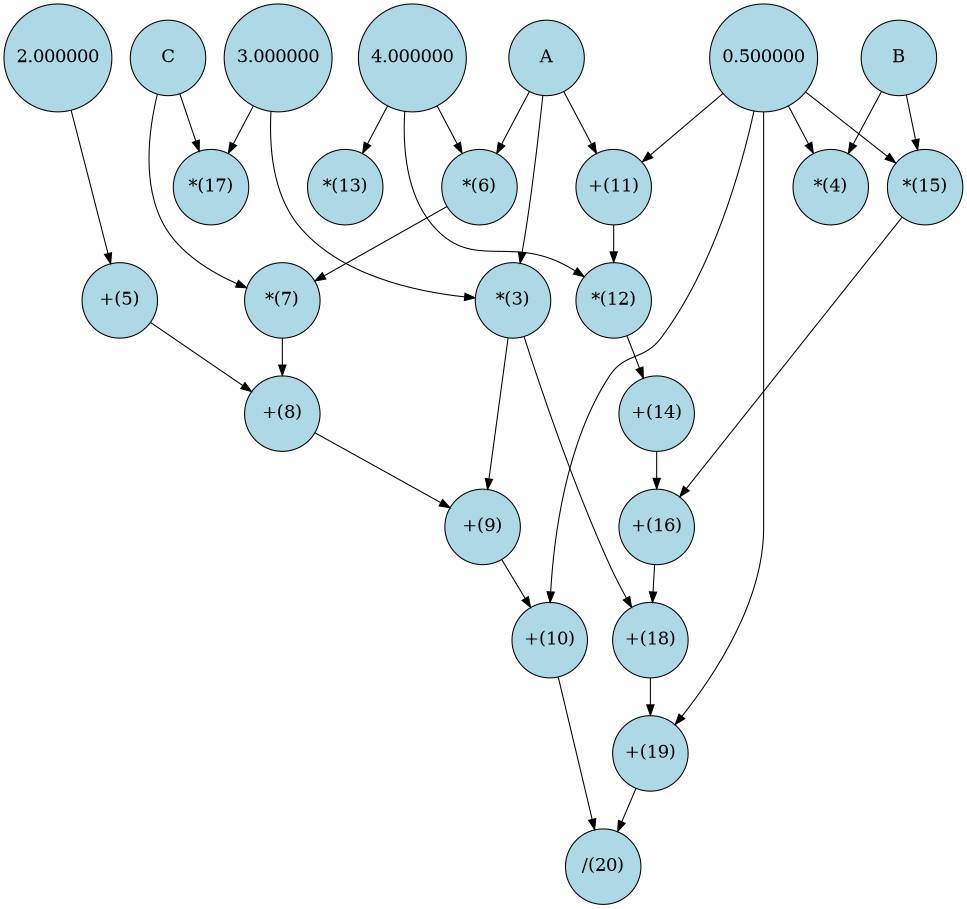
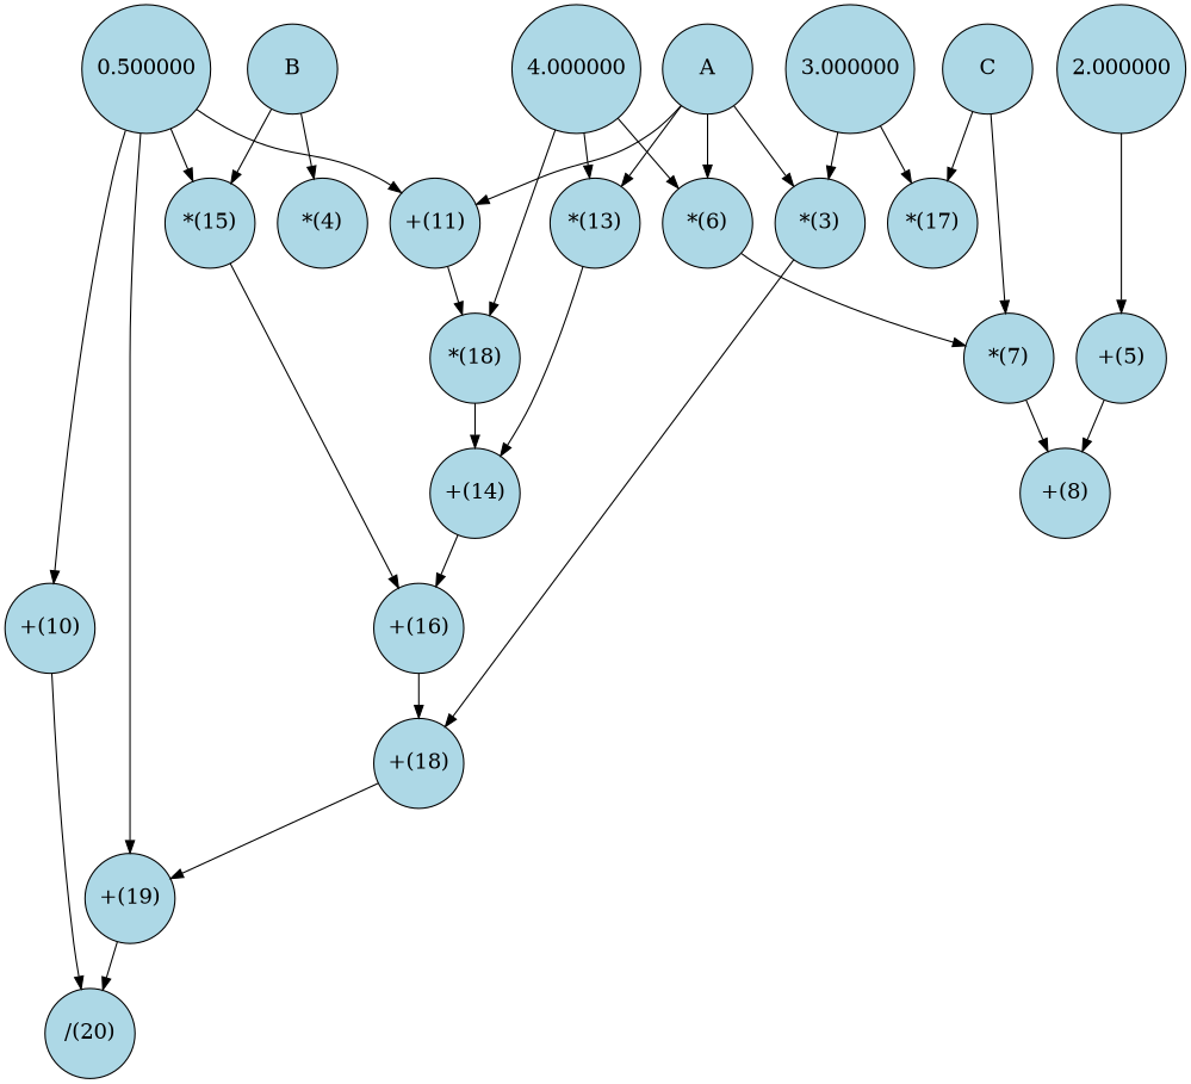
  digraph {
    node [fillcolor=lightblue fontsize=17 shape=circle style=filled]
    A [height=1 width=1]
    3.000000 [height=1 width=1]
    B [height=1 width=1]
    0.500000 [height=1 width=1]
    2.000000 [height=1 width=1]
    4.000000 [height=1 width=1]
    C [height=1 width=1]
    "*(3)" [height=1 width=1]
    "*(6)" [height=1 width=1]
    "+(11)" [height=1 width=1]
    "*(13)" [height=1 width=1]
    "*(17)" [height=1 width=1]
    "*(4)" [height=1 width=1]
    "*(15)" [height=1 width=1]
    "+(10)" [height=1 width=1]
    "+(19)" [height=1 width=1]
    "+(5)" [height=1 width=1]
-   "*(12)" [height=1 width=1]
+   "*(12)" [height=1 width=1 label="*(18)"]
    "*(7)" [height=1 width=1]
-   "+(9)" [height=1 width=1]
    "+(18)" [height=1 width=1]
    "+(14)" [height=1 width=1]
    "+(16)" [height=1 width=1]
    "/(20)" [height=1 width=1]
    "+(8)" [height=1 width=1]
    subgraph sub_1 {
      rank=same
      A
      3.000000
      B
      0.500000
      2.000000
      4.000000
      C
    }
    A -> "*(3)"
    A -> "*(6)"
    A -> "+(11)"
+   A -> "*(13)"
    3.000000 -> "*(3)"
    3.000000 -> "*(17)"
    B -> "*(4)"
    B -> "*(15)"
    0.500000 -> "+(11)"
-   0.500000 -> "*(4)"
    0.500000 -> "*(15)"
    0.500000 -> "+(10)"
    0.500000 -> "+(19)"
    2.000000 -> "+(5)"
    4.000000 -> "*(6)"
    4.000000 -> "*(13)"
    4.000000 -> "*(12)"
    C -> "*(17)"
    C -> "*(7)"
-   "*(3)" -> "+(9)"
    "*(3)" -> "+(18)"
    "*(6)" -> "*(7)"
    "+(11)" -> "*(12)"
+   "*(13)" -> "+(14)"
    "*(15)" -> "+(16)"
    "+(10)" -> "/(20)"
    "+(19)" -> "/(20)"
    "+(5)" -> "+(8)"
    "*(12)" -> "+(14)"
    "*(7)" -> "+(8)"
-   "+(9)" -> "+(10)"
    "+(18)" -> "+(19)"
    "+(14)" -> "+(16)"
    "+(16)" -> "+(18)"
-   "+(8)" -> "+(9)"
  }
